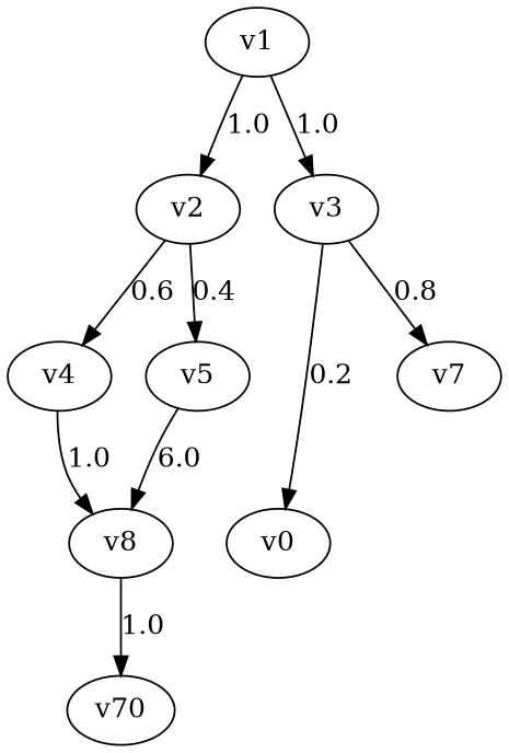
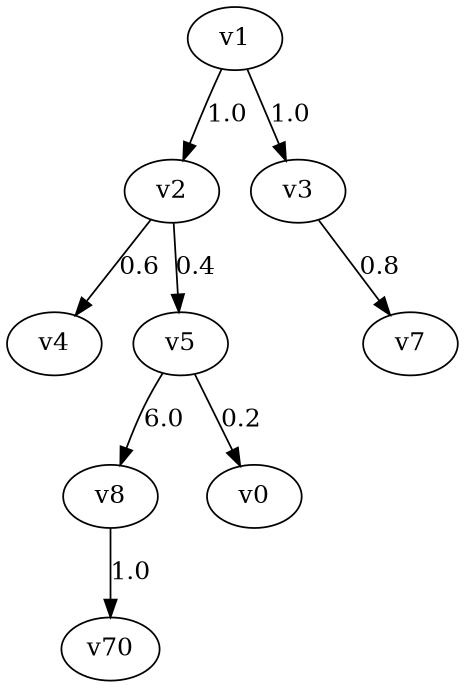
  digraph {
    n1 [label=v1]
    n2 [label=v2]
    n3 [label=v3]
    n4 [label=v4]
    n5 [label=v5]
    n6 [label=v0]
    n7 [label=v7]
    n8 [label=v8]
    n9 [label=v70]
    n1 -> n2 [label=1.0]
    n1 -> n3 [label=1.0]
    n2 -> n4 [label=0.6]
    n2 -> n5 [label=0.4]
-   n3 -> n6 [label=0.2]
+   n5 -> n6 [label=0.2]
    n3 -> n7 [label=0.8]
-   n4 -> n8 [label=1.0]
    n5 -> n8 [label=6.0]
    n8 -> n9 [label=1.0]
  }
